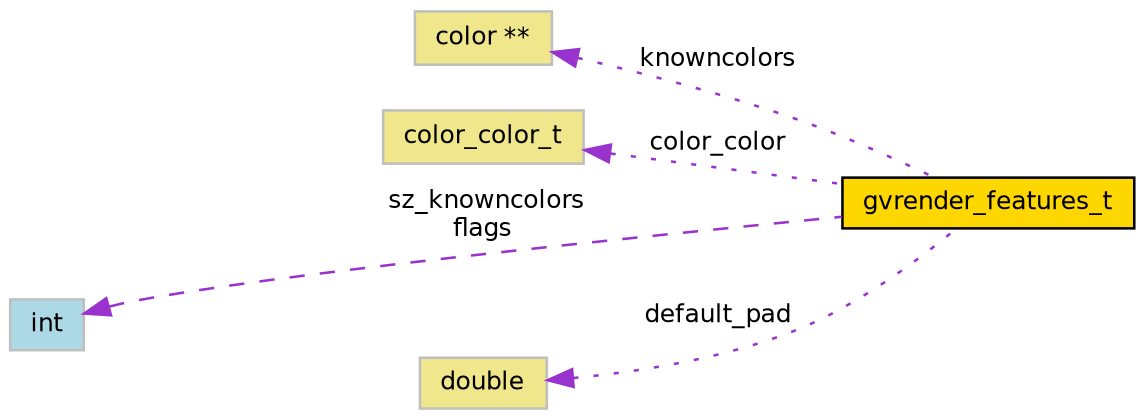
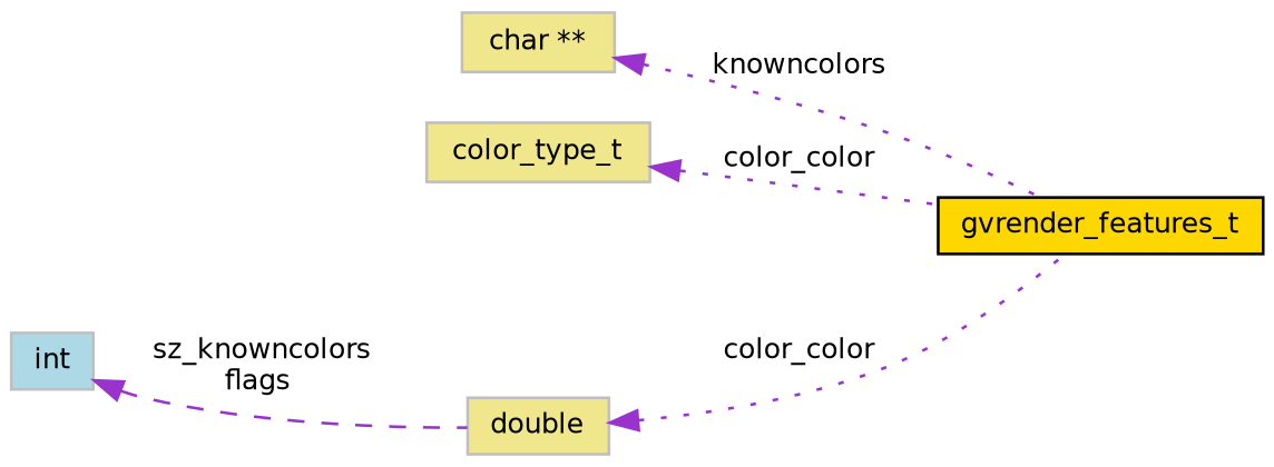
  digraph {
    rankdir=LR
    node [color=grey75 fillcolor=khaki fontname=Helvetica fontsize=10 shape=record style=filled]
    edge [color=darkorchid3 dir=back fontname=Helvetica fontsize=10 labelfontname=Helvetica labelfontsize=10 style=dotted]
    n1 [color=black fillcolor=gold fontcolor=black height=0.2 label=gvrender_features_t width=0.4]
-   n2 [height=0.2 label="color **" width=0.4]
-   n3 [height=0.2 label=color_color_t width=0.4]
+   n2 [height=0.2 label="char **" width=0.4]
+   n3 [height=0.2 label=color_type_t width=0.4]
    n4 [height=0.2 label=double width=0.4]
    n5 [fillcolor=lightblue height=0.2 label=int width=0.4]
    n2 -> n1 [label=" knowncolors"]
    n3 -> n1 [label=" color_color"]
-   n4 -> n1 [label=" default_pad"]
-   n5 -> n1 [label=" sz_knowncolors\nflags" style=dashed]
+   n4 -> n1 [label=" color_color"]
+   n5 -> n4 [label=" sz_knowncolors\nflags" style=dashed]
  }
